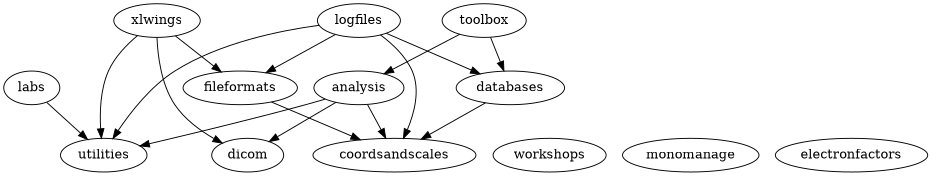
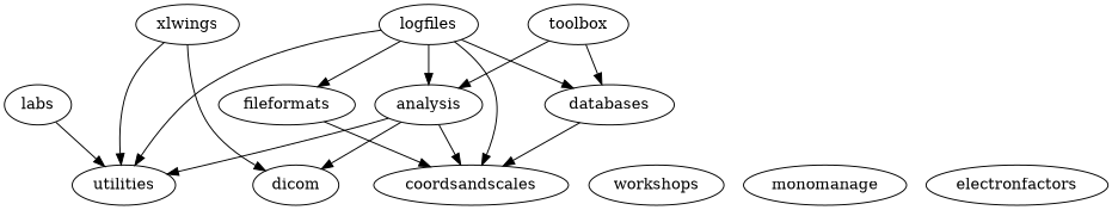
  strict digraph {
    rankdir=TB
    dicom
    coordsandscales
    utilities
    workshops
    monomanage
    electronfactors
    fileformats
    analysis
    databases
    labs
    xlwings
    toolbox
    logfiles
    subgraph sub_1 {
      rank=same
      dicom
      coordsandscales
      utilities
      workshops
      monomanage
      electronfactors
    }
    subgraph sub_2 {
      rank=same
      fileformats
      analysis
      databases
      labs
    }
    subgraph sub_3 {
      rank=same
      xlwings
      toolbox
      logfiles
    }
    fileformats -> coordsandscales
    analysis -> dicom
    analysis -> coordsandscales
    analysis -> utilities
    databases -> coordsandscales
    labs -> utilities
    xlwings -> dicom
    xlwings -> utilities
-   xlwings -> fileformats
    toolbox -> analysis
    toolbox -> databases
    logfiles -> coordsandscales
    logfiles -> utilities
    logfiles -> fileformats
+   logfiles -> analysis
    logfiles -> databases
  }
